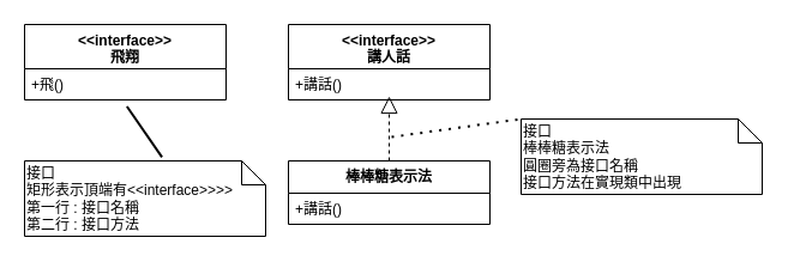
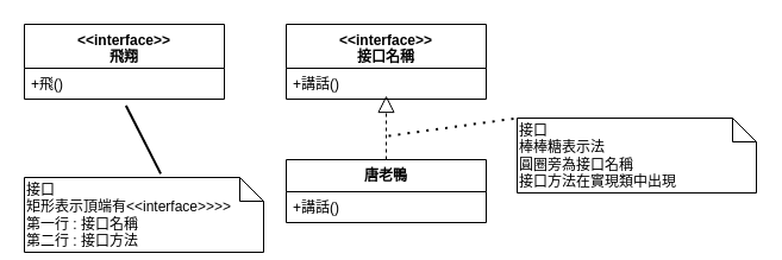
  <mxCell id="0" />
  <mxCell id="1" parent="0" />
  <mxCell id="2" value="&amp;lt;&amp;lt;interface&amp;gt;&amp;gt;&lt;br&gt;飛翔" style="swimlane;fontStyle=1;align=center;verticalAlign=top;childLayout=stackLayout;horizontal=1;startSize=37;horizontalStack=0;resizeParent=1;resizeParentMax=0;resizeLast=0;collapsible=1;marginBottom=0;whiteSpace=wrap;html=1;" vertex="1" parent="1"><mxGeometry x="20" y="20" width="168" height="63" as="geometry" /></mxCell>
  <mxCell id="3" value="+飛()" style="text;strokeColor=none;fillColor=none;align=left;verticalAlign=top;spacingLeft=4;spacingRight=4;overflow=hidden;rotatable=0;points=[[0,0.5],[1,0.5]];portConstraint=eastwest;whiteSpace=wrap;html=1;" vertex="1" parent="2"><mxGeometry y="37" width="168" height="26" as="geometry" /></mxCell>
- <mxCell id="4" value="接口&lt;br&gt;矩形表示頂端有&amp;lt;&amp;lt;interface&amp;gt;&amp;gt;&amp;gt;&amp;gt;&lt;br&gt;第一行 : 接口名稱&lt;br&gt;第二行 : 接口方法" style="shape=note;size=20;whiteSpace=wrap;html=1;align=left;" vertex="1" parent="1"><mxGeometry x="20" y="134" width="201" height="63" as="geometry" /></mxCell>
+ <mxCell id="4" value="接口&lt;br&gt;矩形表示頂端有&amp;lt;&amp;lt;interface&amp;gt;&amp;gt;&amp;gt;&amp;gt;&lt;br&gt;第一行 : 接口名稱&lt;br&gt;第二行 : 接口方法" style="shape=note;size=20;whiteSpace=wrap;html=1;align=left;" vertex="1" parent="1"><mxGeometry x="20" y="149" width="201" height="63" as="geometry" /></mxCell>
  <mxCell id="5" value="" style="endArrow=none;dashed=0;html=1;dashPattern=1 3;strokeWidth=2;rounded=0;entryX=0.508;entryY=1.212;entryDx=0;entryDy=0;entryPerimeter=0;exitX=0.57;exitY=-0.05;exitDx=0;exitDy=0;exitPerimeter=0;" edge="1" parent="1" source="4" target="3"><mxGeometry width="50" height="50" relative="1" as="geometry"><mxPoint x="120" y="170" as="sourcePoint" /><mxPoint x="170" y="120" as="targetPoint" /></mxGeometry></mxCell>
- <mxCell id="6" value="&amp;lt;&amp;lt;interface&amp;gt;&amp;gt;&lt;br&gt;講人話" style="swimlane;fontStyle=1;align=center;verticalAlign=top;childLayout=stackLayout;horizontal=1;startSize=37;horizontalStack=0;resizeParent=1;resizeParentMax=0;resizeLast=0;collapsible=1;marginBottom=0;whiteSpace=wrap;html=1;" vertex="1" parent="1"><mxGeometry x="240" y="20" width="168" height="63" as="geometry" /></mxCell>
+ <mxCell id="6" value="&amp;lt;&amp;lt;interface&amp;gt;&amp;gt;&lt;br&gt;接口名稱" style="swimlane;fontStyle=1;align=center;verticalAlign=top;childLayout=stackLayout;horizontal=1;startSize=37;horizontalStack=0;resizeParent=1;resizeParentMax=0;resizeLast=0;collapsible=1;marginBottom=0;whiteSpace=wrap;html=1;" vertex="1" parent="1"><mxGeometry x="240" y="20" width="168" height="63" as="geometry" /></mxCell>
  <mxCell id="7" value="+講話()" style="text;strokeColor=none;fillColor=none;align=left;verticalAlign=top;spacingLeft=4;spacingRight=4;overflow=hidden;rotatable=0;points=[[0,0.5],[1,0.5]];portConstraint=eastwest;whiteSpace=wrap;html=1;" vertex="1" parent="6"><mxGeometry y="37" width="168" height="26" as="geometry" /></mxCell>
- <mxCell id="8" value="棒棒糖表示法" style="swimlane;fontStyle=1;align=center;verticalAlign=top;childLayout=stackLayout;horizontal=1;startSize=27;horizontalStack=0;resizeParent=1;resizeParentMax=0;resizeLast=0;collapsible=1;marginBottom=0;whiteSpace=wrap;html=1;" vertex="1" parent="1"><mxGeometry x="240" y="134" width="168" height="53" as="geometry" /></mxCell>
+ <mxCell id="8" value="唐老鴨" style="swimlane;fontStyle=1;align=center;verticalAlign=top;childLayout=stackLayout;horizontal=1;startSize=27;horizontalStack=0;resizeParent=1;resizeParentMax=0;resizeLast=0;collapsible=1;marginBottom=0;whiteSpace=wrap;html=1;" vertex="1" parent="1"><mxGeometry x="240" y="134" width="168" height="53" as="geometry" /></mxCell>
  <mxCell id="9" value="+講話()" style="text;strokeColor=none;fillColor=none;align=left;verticalAlign=top;spacingLeft=4;spacingRight=4;overflow=hidden;rotatable=0;points=[[0,0.5],[1,0.5]];portConstraint=eastwest;whiteSpace=wrap;html=1;" vertex="1" parent="8"><mxGeometry y="27" width="168" height="26" as="geometry" /></mxCell>
  <mxCell id="10" value="接口&lt;br&gt;棒棒糖表示法&lt;br&gt;圓圈旁為接口名稱&lt;br&gt;接口方法在實現類中出現" style="shape=note;size=20;whiteSpace=wrap;html=1;align=left;" vertex="1" parent="1"><mxGeometry x="434" y="99" width="201" height="63" as="geometry" /></mxCell>
  <mxCell id="11" value="" style="endArrow=block;dashed=1;endFill=0;endSize=12;html=1;rounded=0;exitX=0.5;exitY=0;exitDx=0;exitDy=0;" edge="1" parent="1" source="8"><mxGeometry width="160" relative="1" as="geometry"><mxPoint x="301" y="60" as="sourcePoint" /><mxPoint x="324" y="80" as="targetPoint" /></mxGeometry></mxCell>
  <mxCell id="12" value="" style="endArrow=none;dashed=1;html=1;dashPattern=1 3;strokeWidth=2;rounded=0;entryX=0;entryY=0;entryDx=0;entryDy=0;entryPerimeter=0;" edge="1" parent="1" target="10"><mxGeometry width="50" height="50" relative="1" as="geometry"><mxPoint x="326" y="114" as="sourcePoint" /><mxPoint x="406" y="35" as="targetPoint" /></mxGeometry></mxCell>
